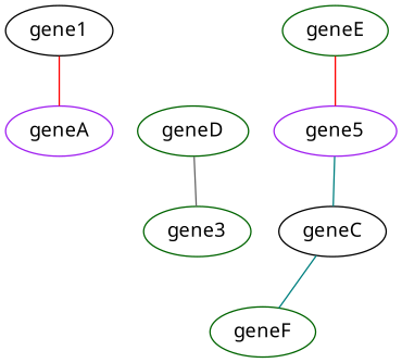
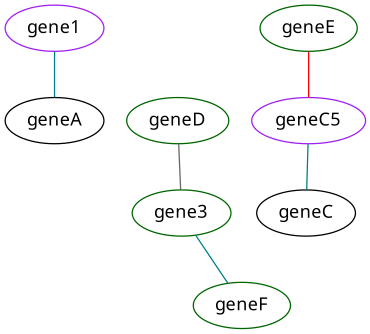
  strict graph {
    fontname="Noto Sans"
    node [color=darkgreen fontname="Noto Sans"]
    edge [color=red fontname="Noto Sans"]
-   gene1 [color=black]
-   geneA [color=purple]
+   gene1 [color=purple]
+   geneA [color=black]
    geneD
    gene3
-   gene5 [color=purple]
+   gene5 [color=purple label=geneC5]
    geneE
    geneC [color=black]
    geneF
-   gene1 -- geneA
+   gene1 -- geneA [color=teal]
    geneD -- gene3 [color=gray40]
    gene5 -- geneC [color=teal]
    geneE -- gene5
-   geneC -- geneF [color=teal]
+   gene3 -- geneF [color=teal]
  }
